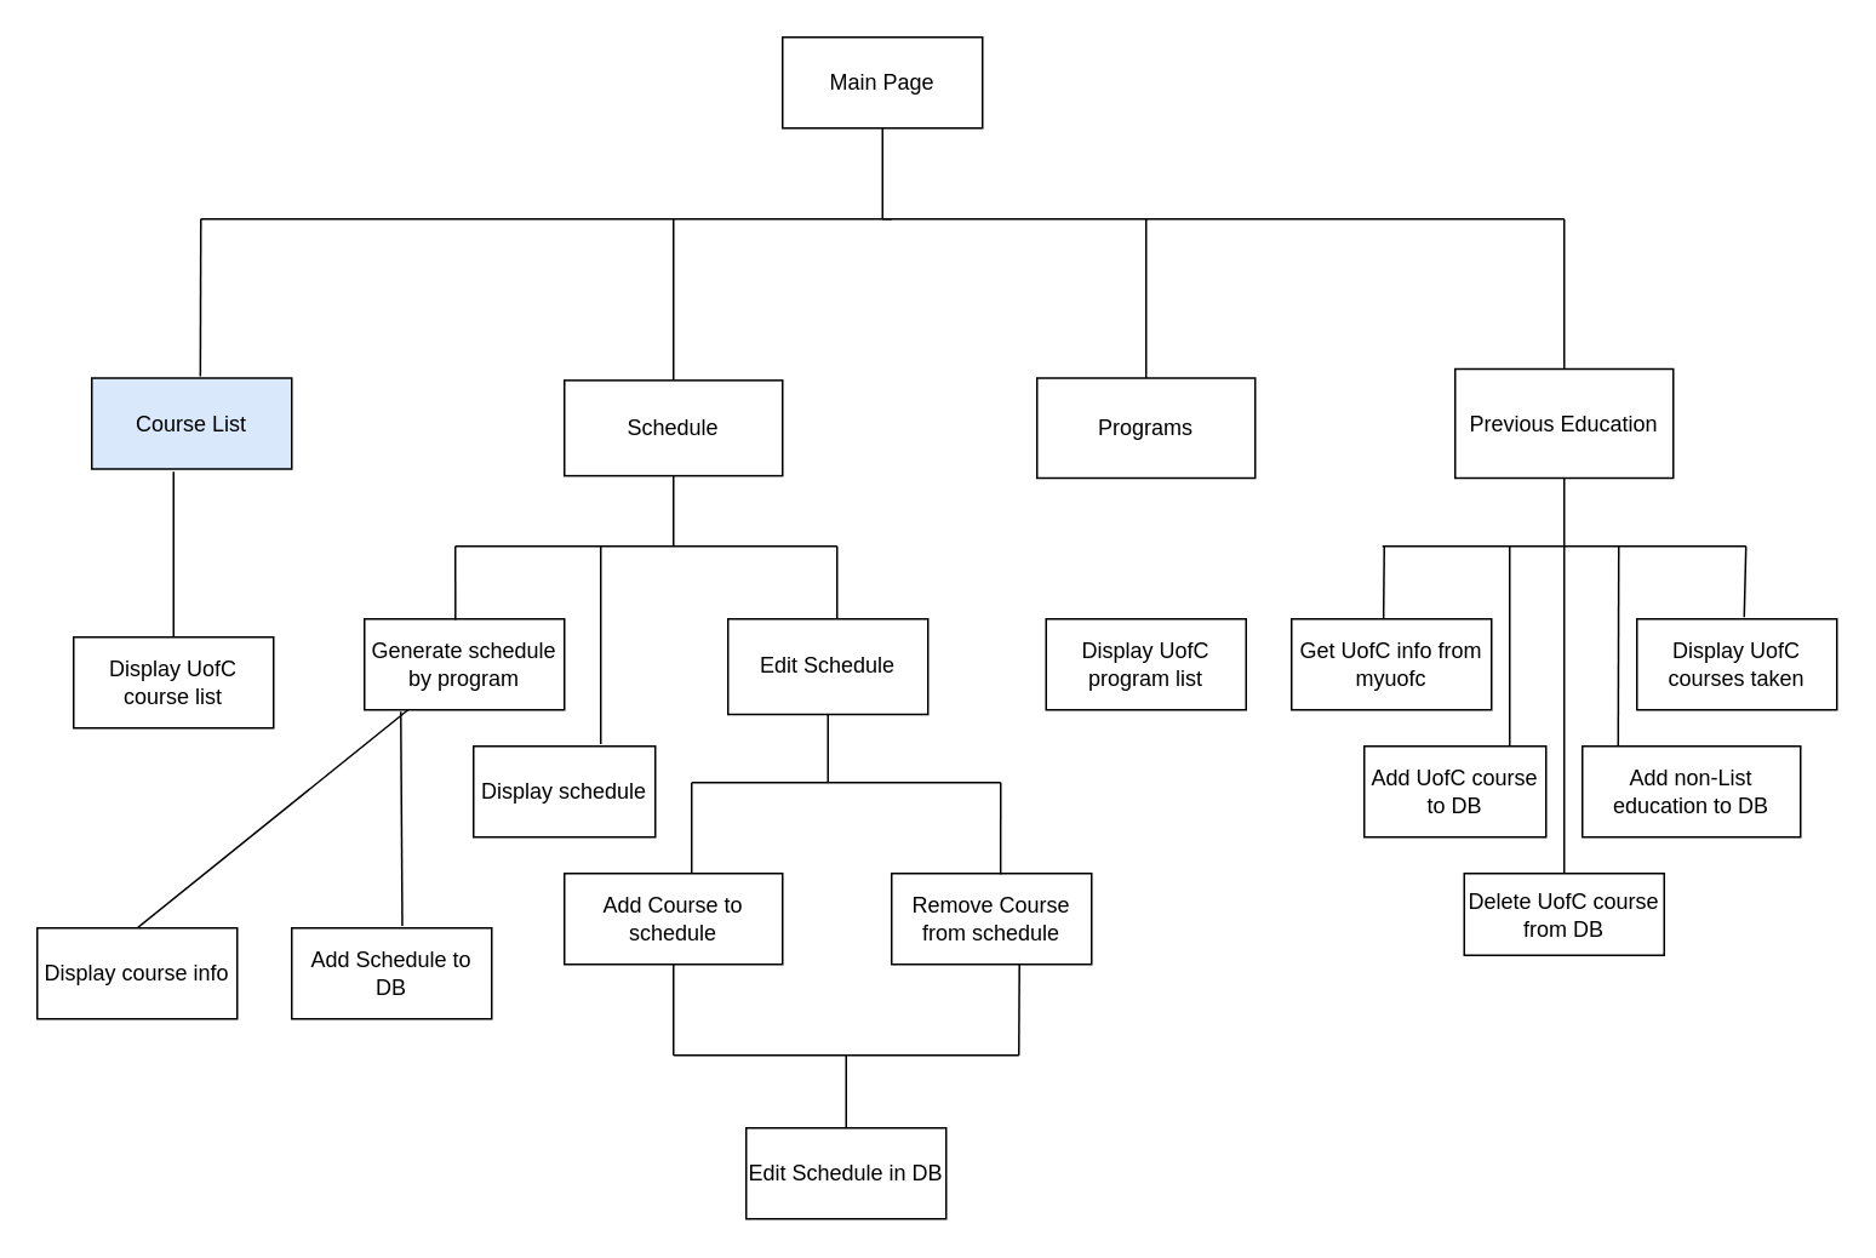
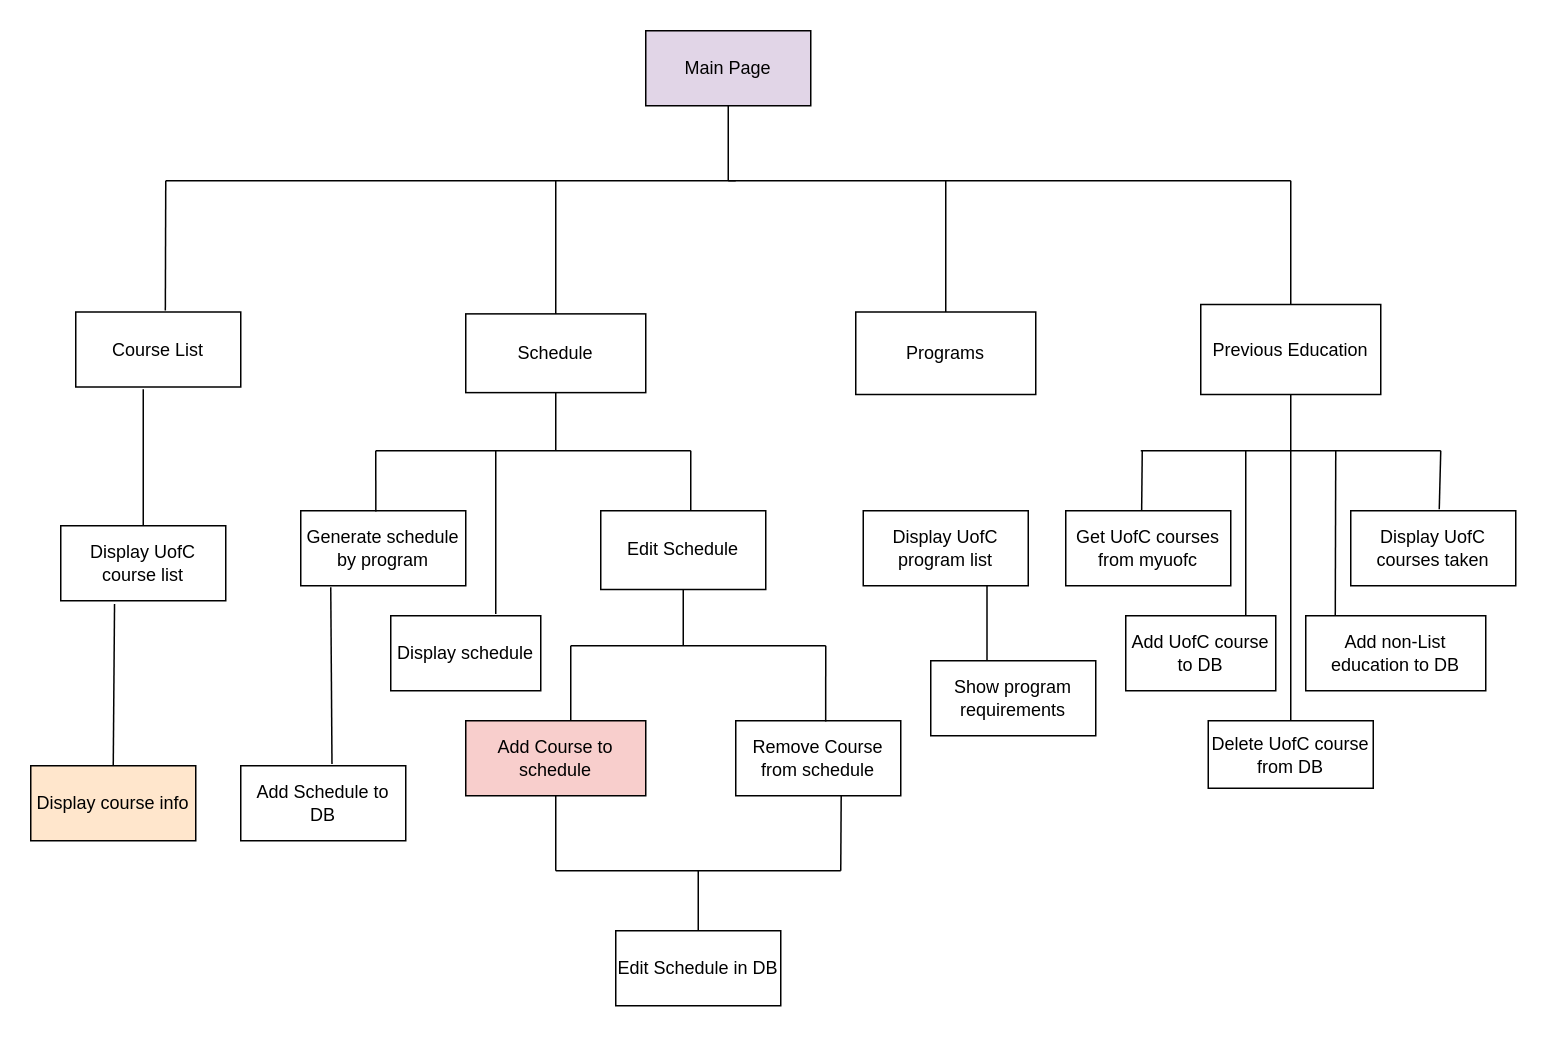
  <mxCell id="0" />
  <mxCell id="1" parent="0" />
- <mxCell id="2" value="Main Page" style="rounded=0;whiteSpace=wrap;html=1;" parent="1" vertex="1"><mxGeometry x="430" y="20" width="110" height="50" as="geometry" /></mxCell>
- <mxCell id="3" value="Course List" style="rounded=0;whiteSpace=wrap;html=1;fillColor=#dae8fc;" parent="1" vertex="1"><mxGeometry x="50" y="207.5" width="110" height="50" as="geometry" /></mxCell>
+ <mxCell id="2" value="Main Page" style="rounded=0;whiteSpace=wrap;html=1;fillColor=#e1d5e7;" parent="1" vertex="1"><mxGeometry x="430" y="20" width="110" height="50" as="geometry" /></mxCell>
+ <mxCell id="3" value="Course List" style="rounded=0;whiteSpace=wrap;html=1;" parent="1" vertex="1"><mxGeometry x="50" y="207.5" width="110" height="50" as="geometry" /></mxCell>
  <mxCell id="4" value="Schedule" style="rounded=0;whiteSpace=wrap;html=1;" parent="1" vertex="1"><mxGeometry x="310" y="208.75" width="120" height="52.5" as="geometry" /></mxCell>
  <mxCell id="5" value="Previous Education" style="rounded=0;whiteSpace=wrap;html=1;" parent="1" vertex="1"><mxGeometry x="800" y="202.5" width="120" height="60" as="geometry" /></mxCell>
  <mxCell id="6" value="Programs" style="rounded=0;whiteSpace=wrap;html=1;" parent="1" vertex="1"><mxGeometry x="570" y="207.5" width="120" height="55" as="geometry" /></mxCell>
  <mxCell id="7" value="" style="endArrow=none;html=1;" parent="1" edge="1"><mxGeometry width="50" height="50" relative="1" as="geometry"><mxPoint x="860" y="120" as="sourcePoint" /><mxPoint x="485" y="120" as="targetPoint" /><Array as="points"><mxPoint x="670" y="120" /><mxPoint x="485" y="120" /></Array></mxGeometry></mxCell>
  <mxCell id="8" value="" style="endArrow=none;html=1;exitX=0.5;exitY=0;exitDx=0;exitDy=0;" parent="1" source="5" edge="1"><mxGeometry width="50" height="50" relative="1" as="geometry"><mxPoint x="450" y="440" as="sourcePoint" /><mxPoint x="860" y="120" as="targetPoint" /></mxGeometry></mxCell>
  <mxCell id="9" value="" style="endArrow=none;html=1;entryX=0.5;entryY=1;entryDx=0;entryDy=0;" parent="1" target="2" edge="1"><mxGeometry width="50" height="50" relative="1" as="geometry"><mxPoint x="485" y="120" as="sourcePoint" /><mxPoint x="500" y="390" as="targetPoint" /></mxGeometry></mxCell>
  <mxCell id="10" value="" style="endArrow=none;html=1;exitX=0.5;exitY=0;exitDx=0;exitDy=0;" parent="1" source="6" edge="1"><mxGeometry width="50" height="50" relative="1" as="geometry"><mxPoint x="450" y="440" as="sourcePoint" /><mxPoint x="630" y="120" as="targetPoint" /></mxGeometry></mxCell>
  <mxCell id="11" value="" style="endArrow=none;html=1;" parent="1" edge="1"><mxGeometry width="50" height="50" relative="1" as="geometry"><mxPoint x="110" y="120" as="sourcePoint" /><mxPoint x="490" y="120" as="targetPoint" /></mxGeometry></mxCell>
  <mxCell id="12" value="" style="endArrow=none;html=1;exitX=0.543;exitY=-0.021;exitDx=0;exitDy=0;exitPerimeter=0;" parent="1" source="3" edge="1"><mxGeometry width="50" height="50" relative="1" as="geometry"><mxPoint x="120" y="167" as="sourcePoint" /><mxPoint x="110" y="120" as="targetPoint" /></mxGeometry></mxCell>
  <mxCell id="13" value="" style="endArrow=none;html=1;exitX=0.5;exitY=0;exitDx=0;exitDy=0;" parent="1" source="4" edge="1"><mxGeometry width="50" height="50" relative="1" as="geometry"><mxPoint x="450" y="440" as="sourcePoint" /><mxPoint x="370" y="120" as="targetPoint" /></mxGeometry></mxCell>
  <mxCell id="14" value="Display UofC courses taken" style="rounded=0;whiteSpace=wrap;html=1;" parent="1" vertex="1"><mxGeometry x="900" y="340" width="110" height="50" as="geometry" /></mxCell>
- <mxCell id="15" value="Get UofC info from myuofc" style="rounded=0;whiteSpace=wrap;html=1;" parent="1" vertex="1"><mxGeometry x="710" y="340" width="110" height="50" as="geometry" /></mxCell>
+ <mxCell id="15" value="Get UofC courses from myuofc" style="rounded=0;whiteSpace=wrap;html=1;" parent="1" vertex="1"><mxGeometry x="710" y="340" width="110" height="50" as="geometry" /></mxCell>
  <mxCell id="16" value="Display UofC program list" style="rounded=0;whiteSpace=wrap;html=1;" parent="1" vertex="1"><mxGeometry x="575" y="340" width="110" height="50" as="geometry" /></mxCell>
  <mxCell id="17" value="Display UofC course list" style="rounded=0;whiteSpace=wrap;html=1;" parent="1" vertex="1"><mxGeometry x="40" y="350" width="110" height="50" as="geometry" /></mxCell>
  <mxCell id="18" value="Generate schedule by program" style="rounded=0;whiteSpace=wrap;html=1;" parent="1" vertex="1"><mxGeometry x="200" y="340" width="110" height="50" as="geometry" /></mxCell>
- <mxCell id="19" value="Add Course to schedule" style="rounded=0;whiteSpace=wrap;html=1;" parent="1" vertex="1"><mxGeometry x="310" y="480" width="120" height="50" as="geometry" /></mxCell>
+ <mxCell id="19" value="Add Course to schedule" style="rounded=0;whiteSpace=wrap;html=1;fillColor=#f8cecc;" parent="1" vertex="1"><mxGeometry x="310" y="480" width="120" height="50" as="geometry" /></mxCell>
  <mxCell id="20" value="Add Schedule to DB" style="rounded=0;whiteSpace=wrap;html=1;" parent="1" vertex="1"><mxGeometry x="160" y="510" width="110" height="50" as="geometry" /></mxCell>
  <mxCell id="21" value="Edit Schedule in DB" style="rounded=0;whiteSpace=wrap;html=1;" parent="1" vertex="1"><mxGeometry x="410" y="620" width="110" height="50" as="geometry" /></mxCell>
  <mxCell id="22" value="" style="endArrow=none;html=1;exitX=0.5;exitY=0;exitDx=0;exitDy=0;" parent="1" source="17" edge="1"><mxGeometry width="50" height="50" relative="1" as="geometry"><mxPoint x="380" y="280" as="sourcePoint" /><mxPoint x="95" y="259" as="targetPoint" /></mxGeometry></mxCell>
  <mxCell id="23" value="" style="endArrow=none;html=1;entryX=0.5;entryY=1;entryDx=0;entryDy=0;" parent="1" target="4" edge="1"><mxGeometry width="50" height="50" relative="1" as="geometry"><mxPoint x="370" y="300" as="sourcePoint" /><mxPoint x="430" y="230" as="targetPoint" /></mxGeometry></mxCell>
  <mxCell id="24" value="" style="endArrow=none;html=1;entryX=0.455;entryY=0.01;entryDx=0;entryDy=0;entryPerimeter=0;" parent="1" target="18" edge="1"><mxGeometry width="50" height="50" relative="1" as="geometry"><mxPoint x="250" y="300" as="sourcePoint" /><mxPoint x="280" y="340" as="targetPoint" /></mxGeometry></mxCell>
  <mxCell id="25" value="" style="endArrow=none;html=1;" parent="1" edge="1"><mxGeometry width="50" height="50" relative="1" as="geometry"><mxPoint x="460" y="300" as="sourcePoint" /><mxPoint x="460" y="340" as="targetPoint" /><Array as="points" /></mxGeometry></mxCell>
  <mxCell id="26" value="" style="endArrow=none;html=1;" parent="1" edge="1"><mxGeometry width="50" height="50" relative="1" as="geometry"><mxPoint x="250" y="300" as="sourcePoint" /><mxPoint x="460" y="300" as="targetPoint" /></mxGeometry></mxCell>
  <mxCell id="27" value="" style="endArrow=none;html=1;exitX=0.553;exitY=-0.023;exitDx=0;exitDy=0;exitPerimeter=0;" parent="1" source="20" edge="1"><mxGeometry width="50" height="50" relative="1" as="geometry"><mxPoint x="211" y="510" as="sourcePoint" /><mxPoint x="220" y="391" as="targetPoint" /></mxGeometry></mxCell>
  <mxCell id="28" value="" style="endArrow=none;html=1;exitX=0.5;exitY=1;exitDx=0;exitDy=0;" parent="1" source="36" edge="1"><mxGeometry width="50" height="50" relative="1" as="geometry"><mxPoint x="370" y="511" as="sourcePoint" /><mxPoint x="455" y="430" as="targetPoint" /></mxGeometry></mxCell>
  <mxCell id="29" value="" style="endArrow=none;html=1;entryX=0.5;entryY=1;entryDx=0;entryDy=0;" parent="1" target="5" edge="1"><mxGeometry width="50" height="50" relative="1" as="geometry"><mxPoint x="860" y="300" as="sourcePoint" /><mxPoint x="430" y="230" as="targetPoint" /></mxGeometry></mxCell>
  <mxCell id="30" value="Add UofC course to DB" style="rounded=0;whiteSpace=wrap;html=1;" parent="1" vertex="1"><mxGeometry x="750" y="410" width="100" height="50" as="geometry" /></mxCell>
  <mxCell id="31" value="" style="endArrow=none;html=1;" parent="1" edge="1"><mxGeometry width="50" height="50" relative="1" as="geometry"><mxPoint x="830" y="410" as="sourcePoint" /><mxPoint x="830" y="300" as="targetPoint" /></mxGeometry></mxCell>
  <mxCell id="32" value="" style="endArrow=none;html=1;" parent="1" edge="1"><mxGeometry width="50" height="50" relative="1" as="geometry"><mxPoint x="960" y="300" as="sourcePoint" /><mxPoint x="959" y="339" as="targetPoint" /></mxGeometry></mxCell>
  <mxCell id="33" value="" style="endArrow=none;html=1;entryX=0.46;entryY=0;entryDx=0;entryDy=0;entryPerimeter=0;" parent="1" target="15" edge="1"><mxGeometry width="50" height="50" relative="1" as="geometry"><mxPoint x="761" y="300" as="sourcePoint" /><mxPoint x="430" y="220" as="targetPoint" /></mxGeometry></mxCell>
  <mxCell id="34" value="" style="endArrow=none;html=1;" parent="1" edge="1"><mxGeometry width="50" height="50" relative="1" as="geometry"><mxPoint x="760" y="300" as="sourcePoint" /><mxPoint x="960" y="300" as="targetPoint" /></mxGeometry></mxCell>
  <mxCell id="35" value="Remove Course from schedule" style="rounded=0;whiteSpace=wrap;html=1;" parent="1" vertex="1"><mxGeometry x="490" y="480" width="110" height="50" as="geometry" /></mxCell>
  <mxCell id="36" value="Edit Schedule" style="rounded=0;whiteSpace=wrap;html=1;" parent="1" vertex="1"><mxGeometry x="400" y="340" width="110" height="52.5" as="geometry" /></mxCell>
  <mxCell id="37" value="" style="endArrow=none;html=1;" parent="1" edge="1"><mxGeometry width="50" height="50" relative="1" as="geometry"><mxPoint x="380" y="430" as="sourcePoint" /><mxPoint x="550" y="430" as="targetPoint" /></mxGeometry></mxCell>
  <mxCell id="38" value="" style="endArrow=none;html=1;" parent="1" edge="1"><mxGeometry width="50" height="50" relative="1" as="geometry"><mxPoint x="380" y="430" as="sourcePoint" /><mxPoint x="380" y="480" as="targetPoint" /></mxGeometry></mxCell>
  <mxCell id="39" value="" style="endArrow=none;html=1;exitX=0.545;exitY=0.009;exitDx=0;exitDy=0;exitPerimeter=0;" parent="1" source="35" edge="1"><mxGeometry width="50" height="50" relative="1" as="geometry"><mxPoint x="550" y="478" as="sourcePoint" /><mxPoint x="550" y="430" as="targetPoint" /></mxGeometry></mxCell>
  <mxCell id="40" value="" style="endArrow=none;html=1;entryX=0.5;entryY=1;entryDx=0;entryDy=0;" parent="1" target="19" edge="1"><mxGeometry width="50" height="50" relative="1" as="geometry"><mxPoint x="370" y="580" as="sourcePoint" /><mxPoint x="470" y="360" as="targetPoint" /></mxGeometry></mxCell>
  <mxCell id="41" value="" style="endArrow=none;html=1;entryX=0.639;entryY=1;entryDx=0;entryDy=0;entryPerimeter=0;" parent="1" target="35" edge="1"><mxGeometry width="50" height="50" relative="1" as="geometry"><mxPoint x="560" y="580" as="sourcePoint" /><mxPoint x="562" y="530" as="targetPoint" /></mxGeometry></mxCell>
  <mxCell id="42" value="" style="endArrow=none;html=1;" parent="1" edge="1"><mxGeometry width="50" height="50" relative="1" as="geometry"><mxPoint x="370" y="580" as="sourcePoint" /><mxPoint x="560" y="580" as="targetPoint" /></mxGeometry></mxCell>
  <mxCell id="43" value="" style="endArrow=none;html=1;exitX=0.5;exitY=0;exitDx=0;exitDy=0;" parent="1" source="21" edge="1"><mxGeometry width="50" height="50" relative="1" as="geometry"><mxPoint x="420" y="410" as="sourcePoint" /><mxPoint x="465" y="580" as="targetPoint" /></mxGeometry></mxCell>
- <mxCell id="44" value="Display course info" style="rounded=0;whiteSpace=wrap;html=1;" parent="1" vertex="1"><mxGeometry x="20" y="510" width="110" height="50" as="geometry" /></mxCell>
- <mxCell id="45" value="" style="endArrow=none;html=1;exitX=0.5;exitY=0;exitDx=0;exitDy=0;" parent="1" source="44" target="18" edge="1"><mxGeometry width="50" height="50" relative="1" as="geometry"><mxPoint x="420" y="410" as="sourcePoint" /><mxPoint x="470" y="360" as="targetPoint" /></mxGeometry></mxCell>
+ <mxCell id="44" value="Display course info" style="rounded=0;whiteSpace=wrap;html=1;fillColor=#ffe6cc;" parent="1" vertex="1"><mxGeometry x="20" y="510" width="110" height="50" as="geometry" /></mxCell>
+ <mxCell id="45" value="" style="endArrow=none;html=1;entryX=0.326;entryY=1.043;entryDx=0;entryDy=0;exitX=0.5;exitY=0;exitDx=0;exitDy=0;entryPerimeter=0;" parent="1" source="44" target="17" edge="1"><mxGeometry width="50" height="50" relative="1" as="geometry"><mxPoint x="420" y="410" as="sourcePoint" /><mxPoint x="470" y="360" as="targetPoint" /></mxGeometry></mxCell>
+ <mxCell id="46" value="Show program requirements" style="rounded=0;whiteSpace=wrap;html=1;" parent="1" vertex="1"><mxGeometry x="620" y="440" width="110" height="50" as="geometry" /></mxCell>
+ <mxCell id="47" value="" style="endArrow=none;html=1;entryX=0.75;entryY=1;entryDx=0;entryDy=0;exitX=0.341;exitY=0;exitDx=0;exitDy=0;exitPerimeter=0;" parent="1" source="46" target="16" edge="1"><mxGeometry width="50" height="50" relative="1" as="geometry"><mxPoint x="420" y="400" as="sourcePoint" /><mxPoint x="470" y="350" as="targetPoint" /></mxGeometry></mxCell>
  <mxCell id="48" value="Add non-List education to DB" style="rounded=0;whiteSpace=wrap;html=1;" parent="1" vertex="1"><mxGeometry x="870" y="410" width="120" height="50" as="geometry" /></mxCell>
  <mxCell id="49" value="" style="endArrow=none;html=1;exitX=0.164;exitY=0.002;exitDx=0;exitDy=0;exitPerimeter=0;" parent="1" source="48" edge="1"><mxGeometry width="50" height="50" relative="1" as="geometry"><mxPoint x="710" y="380" as="sourcePoint" /><mxPoint x="890" y="300" as="targetPoint" /></mxGeometry></mxCell>
  <mxCell id="50" value="" style="endArrow=none;html=1;" edge="1" parent="1" target="51"><mxGeometry width="50" height="50" relative="1" as="geometry"><mxPoint x="860" y="300" as="sourcePoint" /><mxPoint x="860" y="300" as="targetPoint" /></mxGeometry></mxCell>
  <mxCell id="51" value="Delete UofC course from DB" style="rounded=0;whiteSpace=wrap;html=1;" vertex="1" parent="1"><mxGeometry x="805" y="480" width="110" height="45" as="geometry" /></mxCell>
  <mxCell id="52" value="Display schedule" style="rounded=0;whiteSpace=wrap;html=1;" vertex="1" parent="1"><mxGeometry x="260" y="410" width="100" height="50" as="geometry" /></mxCell>
  <mxCell id="53" value="" style="endArrow=none;html=1;exitX=0.7;exitY=-0.023;exitDx=0;exitDy=0;exitPerimeter=0;" edge="1" parent="1" source="52"><mxGeometry width="50" height="50" relative="1" as="geometry"><mxPoint x="530" y="350" as="sourcePoint" /><mxPoint x="330" y="300" as="targetPoint" /></mxGeometry></mxCell>
